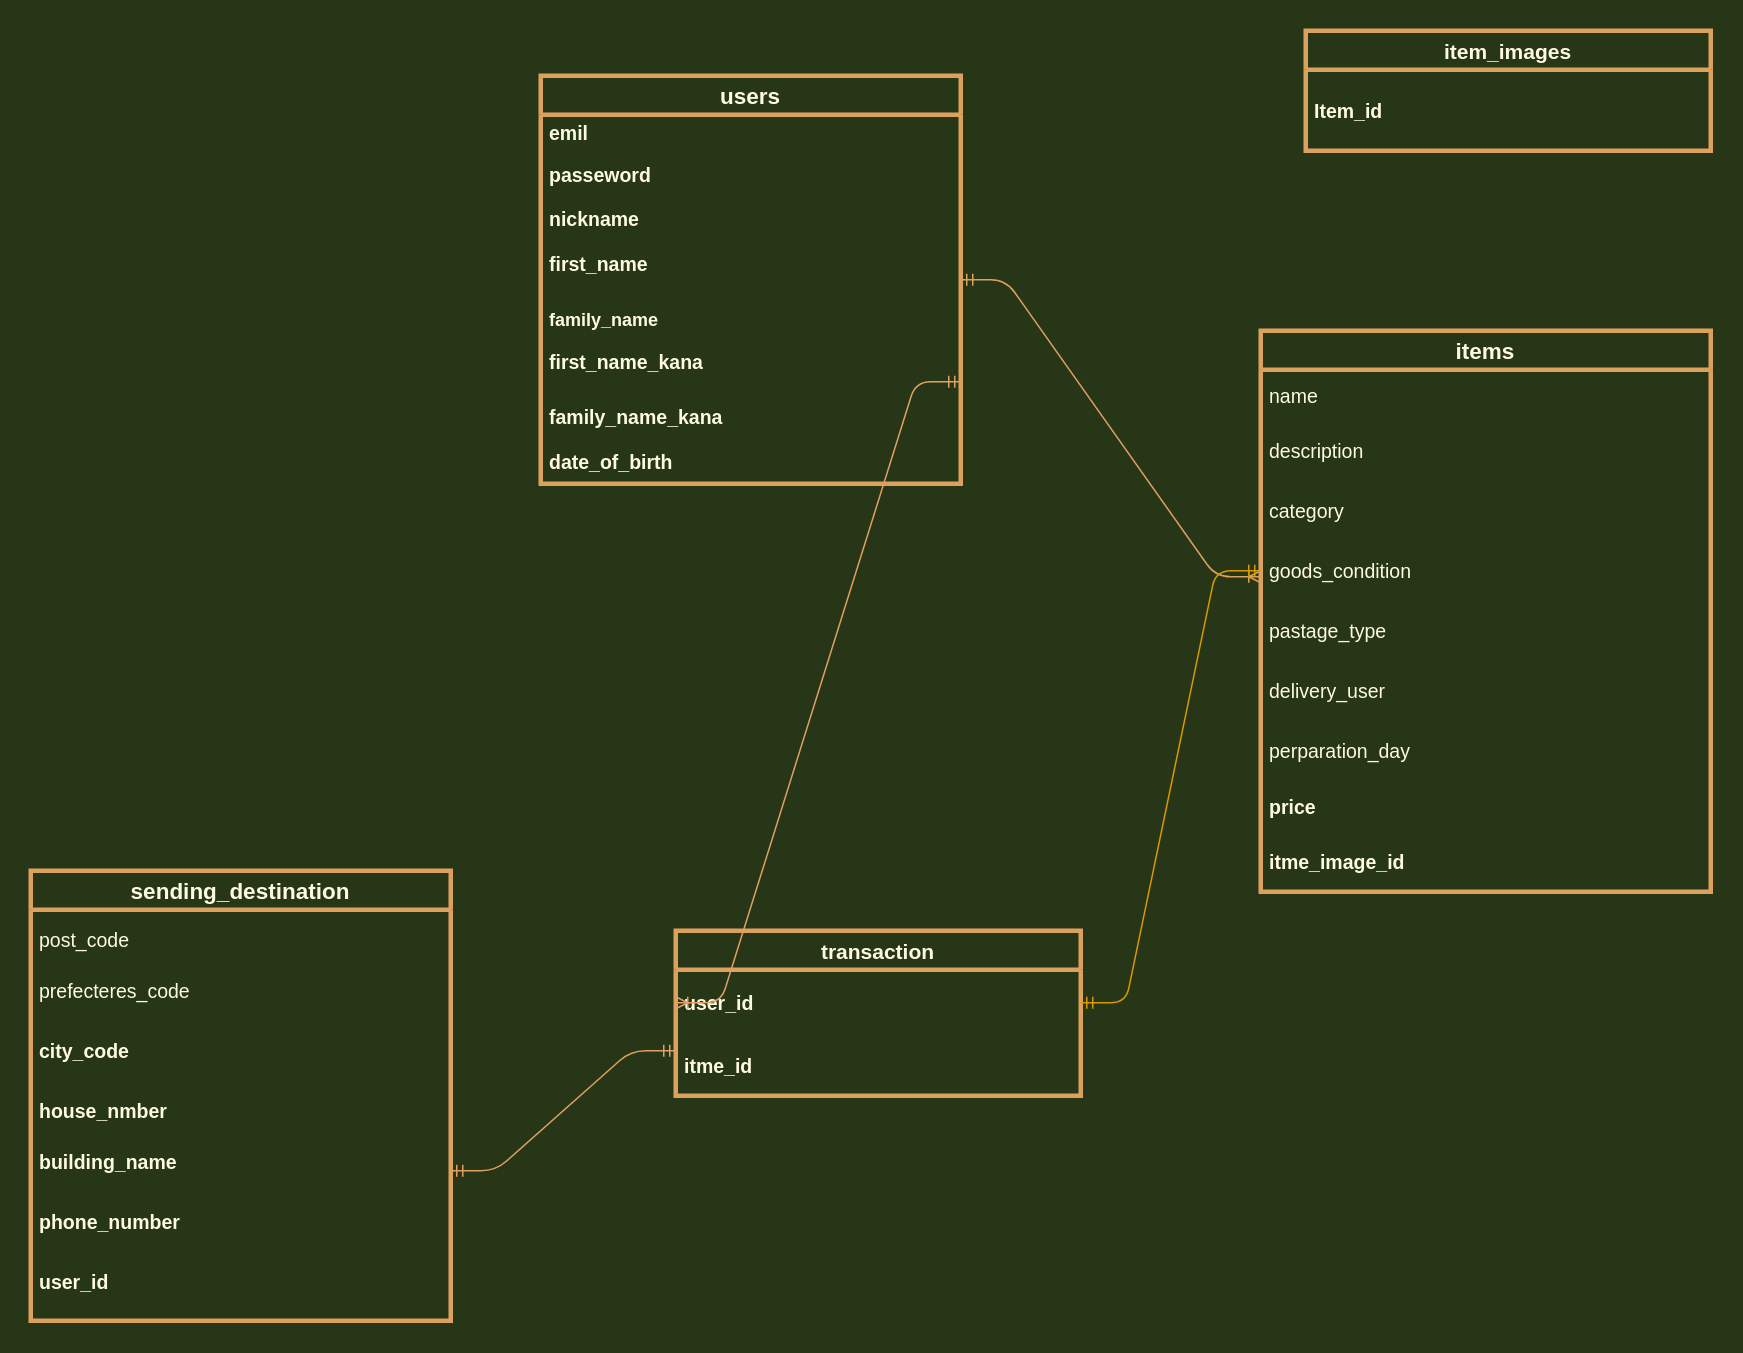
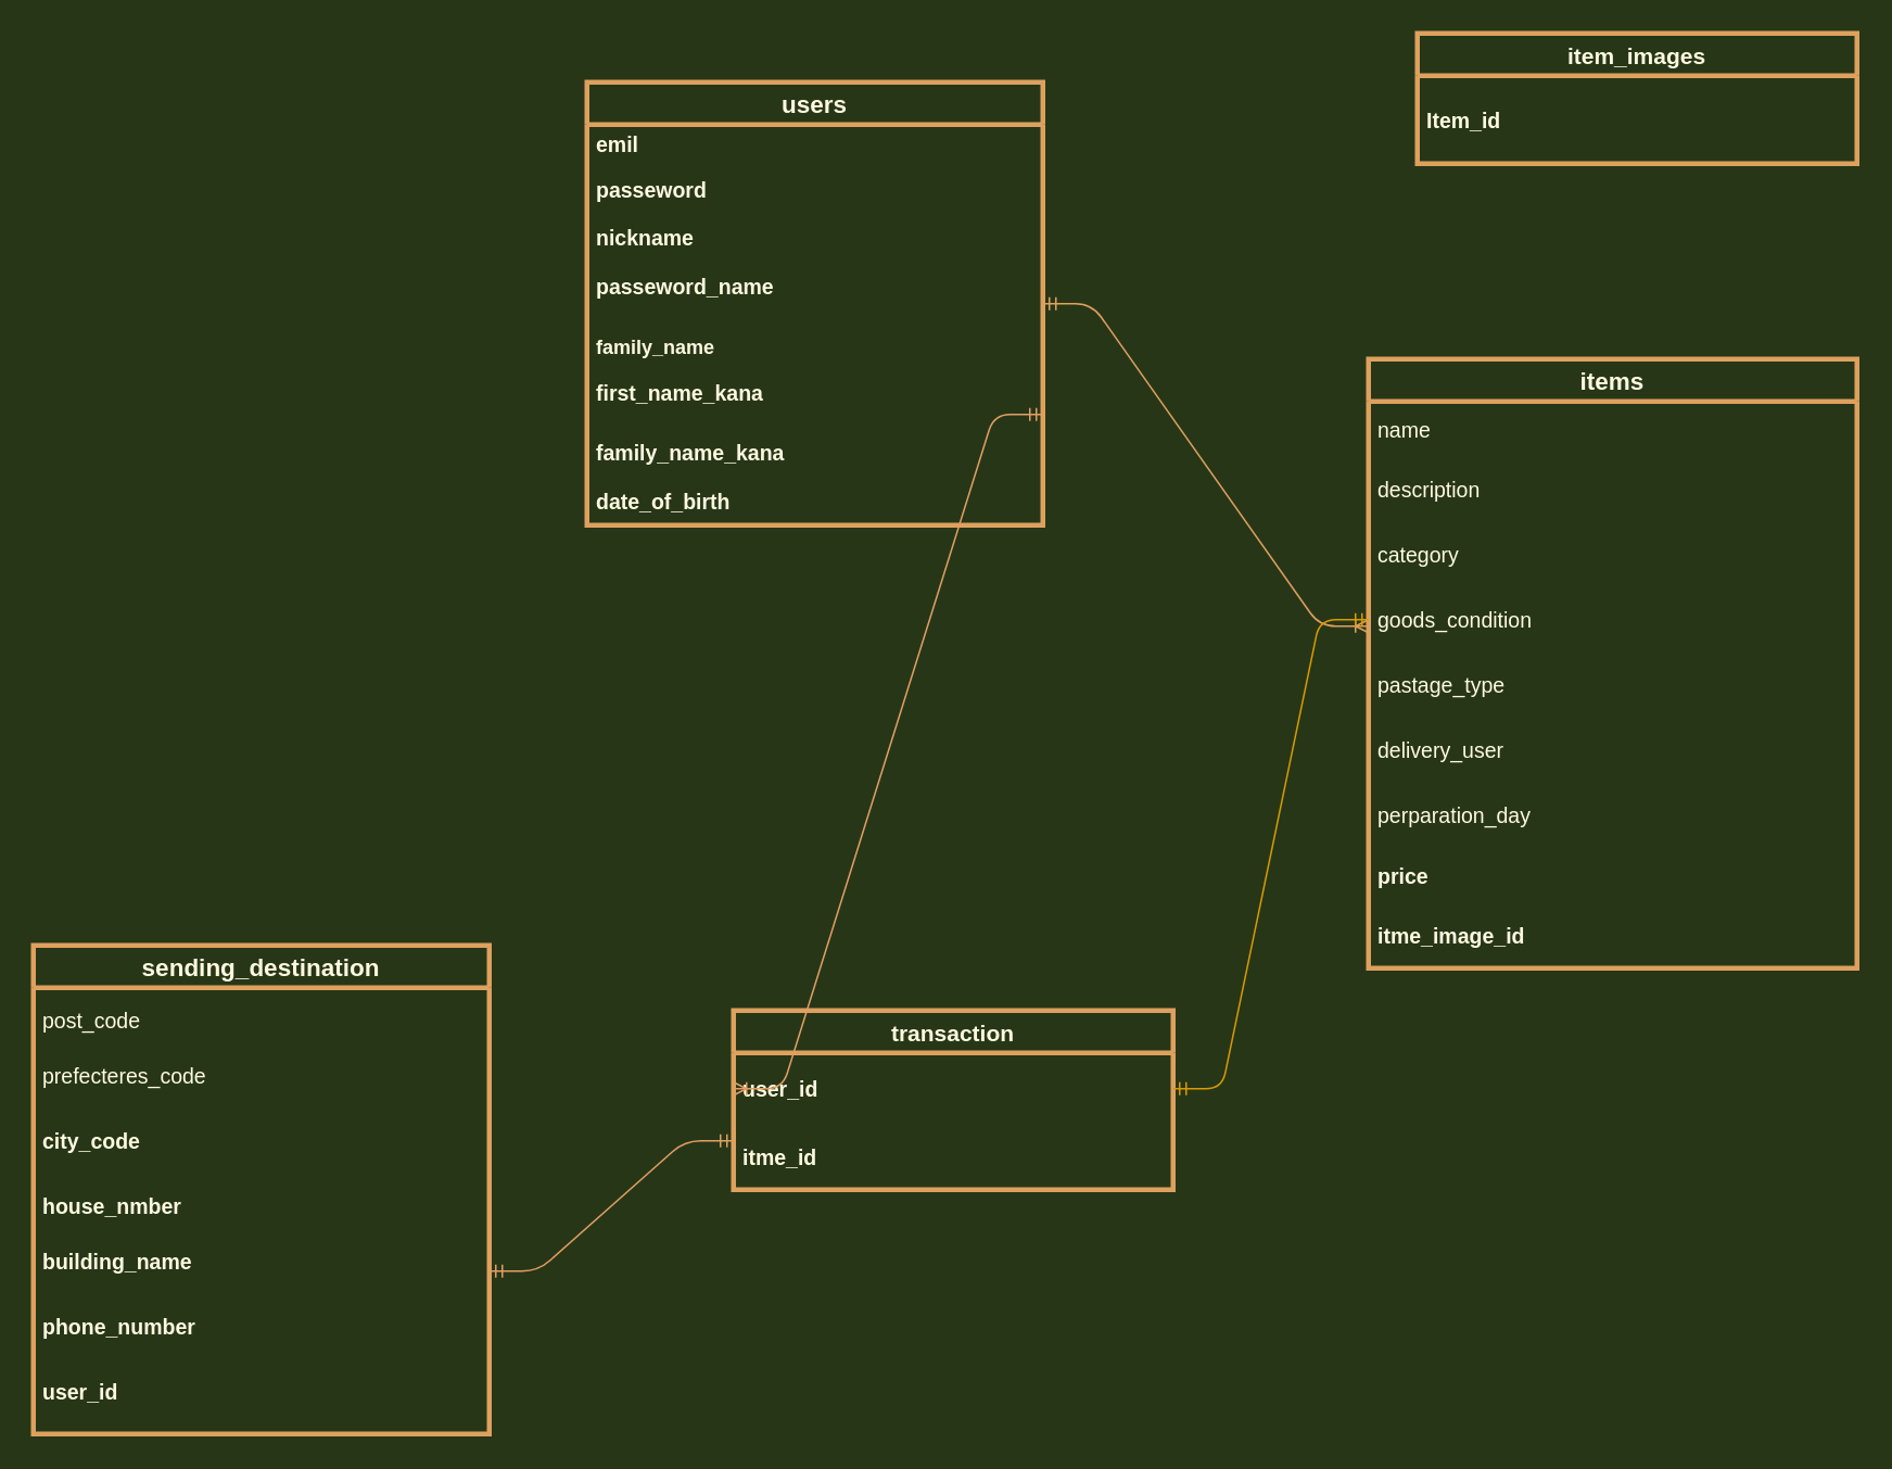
  <mxCell id="0" />
  <mxCell id="1" parent="0" />
  <mxCell id="2" value="items" style="swimlane;fontStyle=1;childLayout=stackLayout;horizontal=1;startSize=26;fillColor=none;horizontalStack=0;resizeParent=1;resizeParentMax=0;resizeLast=0;collapsible=1;marginBottom=0;strokeColor=#DDA15E;fontFamily=Helvetica;fontSize=15;strokeWidth=3;arcSize=15;fontColor=#FEFAE0;" parent="1" vertex="1"><mxGeometry x="840" y="220" width="300" height="374" as="geometry" /></mxCell>
  <mxCell id="3" value="name" style="text;strokeColor=none;fillColor=none;align=left;verticalAlign=middle;spacingLeft=4;spacingRight=4;overflow=hidden;rotatable=0;points=[[0,0.5],[1,0.5]];portConstraint=eastwest;fontStyle=0;strokeWidth=3;arcSize=15;fontSize=13;fontColor=#FEFAE0;" parent="2" vertex="1"><mxGeometry y="26" width="300" height="34" as="geometry" /></mxCell>
  <mxCell id="4" value="description" style="text;strokeColor=none;fillColor=none;align=left;verticalAlign=middle;spacingLeft=4;spacingRight=4;overflow=hidden;rotatable=0;points=[[0,0.5],[1,0.5]];portConstraint=eastwest;strokeWidth=3;arcSize=15;fontSize=13;fontColor=#FEFAE0;" parent="2" vertex="1"><mxGeometry y="60" width="300" height="40" as="geometry" /></mxCell>
  <mxCell id="5" value="category" style="text;strokeColor=none;fillColor=none;align=left;verticalAlign=middle;spacingLeft=4;spacingRight=4;overflow=hidden;rotatable=0;points=[[0,0.5],[1,0.5]];portConstraint=eastwest;strokeWidth=3;arcSize=15;fontSize=13;fontColor=#FEFAE0;" parent="2" vertex="1"><mxGeometry y="100" width="300" height="40" as="geometry" /></mxCell>
  <mxCell id="6" value="goods_condition" style="text;strokeColor=none;fillColor=none;align=left;verticalAlign=middle;spacingLeft=4;spacingRight=4;overflow=hidden;rotatable=0;points=[[0,0.5],[1,0.5]];portConstraint=eastwest;strokeWidth=3;arcSize=15;fontSize=13;fontColor=#FEFAE0;" parent="2" vertex="1"><mxGeometry y="140" width="300" height="40" as="geometry" /></mxCell>
  <mxCell id="7" value="pastage_type" style="text;strokeColor=none;fillColor=none;align=left;verticalAlign=middle;spacingLeft=4;spacingRight=4;overflow=hidden;rotatable=0;points=[[0,0.5],[1,0.5]];portConstraint=eastwest;strokeWidth=3;arcSize=15;fontSize=13;fontColor=#FEFAE0;" parent="2" vertex="1"><mxGeometry y="180" width="300" height="40" as="geometry" /></mxCell>
  <mxCell id="8" value="delivery_user" style="text;strokeColor=none;fillColor=none;align=left;verticalAlign=middle;spacingLeft=4;spacingRight=4;overflow=hidden;rotatable=0;points=[[0,0.5],[1,0.5]];portConstraint=eastwest;strokeWidth=3;arcSize=15;fontSize=13;fontColor=#FEFAE0;" parent="2" vertex="1"><mxGeometry y="220" width="300" height="40" as="geometry" /></mxCell>
  <mxCell id="9" value="perparation_day" style="text;strokeColor=none;fillColor=none;align=left;verticalAlign=middle;spacingLeft=4;spacingRight=4;overflow=hidden;rotatable=0;points=[[0,0.5],[1,0.5]];portConstraint=eastwest;strokeWidth=3;arcSize=15;fontSize=13;fontColor=#FEFAE0;" parent="2" vertex="1"><mxGeometry y="260" width="300" height="40" as="geometry" /></mxCell>
  <mxCell id="10" value="price" style="text;strokeColor=none;fillColor=none;align=left;verticalAlign=middle;spacingLeft=4;spacingRight=4;overflow=hidden;rotatable=0;points=[[0,0.5],[1,0.5]];portConstraint=eastwest;strokeWidth=3;fontStyle=1;arcSize=15;fontSize=13;fontColor=#FEFAE0;" parent="2" vertex="1"><mxGeometry y="300" width="300" height="34" as="geometry" /></mxCell>
  <mxCell id="11" value="itme_image_id" style="text;strokeColor=none;fillColor=none;align=left;verticalAlign=middle;spacingLeft=4;spacingRight=4;overflow=hidden;rotatable=0;points=[[0,0.5],[1,0.5]];portConstraint=eastwest;strokeWidth=3;fontStyle=1;arcSize=15;fontSize=13;fontColor=#FEFAE0;" parent="2" vertex="1"><mxGeometry y="334" width="300" height="40" as="geometry" /></mxCell>
  <mxCell id="12" value="item_images" style="swimlane;fontStyle=1;childLayout=stackLayout;horizontal=1;startSize=26;fillColor=none;horizontalStack=0;resizeParent=1;resizeParentMax=0;resizeLast=0;collapsible=1;marginBottom=0;strokeWidth=3;fontSize=14;arcSize=15;strokeColor=#DDA15E;fontColor=#FEFAE0;" parent="1" vertex="1"><mxGeometry x="870" y="20" width="270" height="80" as="geometry" /></mxCell>
  <mxCell id="13" value="Item_id" style="text;strokeColor=none;fillColor=none;align=left;verticalAlign=middle;spacingLeft=4;spacingRight=4;overflow=hidden;rotatable=0;points=[[0,0.5],[1,0.5]];portConstraint=eastwest;arcSize=15;fontSize=13;fontStyle=1;fontColor=#FEFAE0;" parent="12" vertex="1"><mxGeometry y="26" width="270" height="54" as="geometry" /></mxCell>
  <mxCell id="14" value="" style="edgeStyle=entityRelationEdgeStyle;fontSize=12;html=1;endArrow=ERoneToMany;startArrow=ERmandOne;strokeColor=#DDA15E;fillColor=#BC6C25;exitX=1;exitY=0.5;exitDx=0;exitDy=0;" parent="1" source="15" edge="1"><mxGeometry width="100" height="100" relative="1" as="geometry"><mxPoint x="660" y="400" as="sourcePoint" /><mxPoint x="840" y="384" as="targetPoint" /></mxGeometry></mxCell>
  <mxCell id="15" value="users" style="swimlane;fontStyle=1;childLayout=stackLayout;horizontal=1;startSize=26;fillColor=none;horizontalStack=0;resizeParent=1;resizeParentMax=0;resizeLast=0;collapsible=1;marginBottom=0;strokeColor=#DDA15E;fontFamily=Helvetica;fontSize=15;strokeWidth=3;arcSize=15;fontColor=#FEFAE0;" parent="1" vertex="1"><mxGeometry x="360" y="50" width="280" height="272" as="geometry" /></mxCell>
  <mxCell id="16" value="emil" style="text;strokeColor=none;fillColor=none;align=left;verticalAlign=middle;spacingLeft=4;spacingRight=4;overflow=hidden;rotatable=0;points=[[0,0.5],[1,0.5]];portConstraint=eastwest;strokeWidth=3;fontStyle=1;arcSize=15;fontSize=13;fontColor=#FEFAE0;" parent="15" vertex="1"><mxGeometry y="26" width="280" height="24" as="geometry" /></mxCell>
  <mxCell id="17" value="passeword" style="text;strokeColor=none;fillColor=none;align=left;verticalAlign=middle;spacingLeft=4;spacingRight=4;overflow=hidden;rotatable=0;points=[[0,0.5],[1,0.5]];portConstraint=eastwest;strokeWidth=3;fontStyle=1;arcSize=15;fontSize=13;fontColor=#FEFAE0;" parent="15" vertex="1"><mxGeometry y="50" width="280" height="32" as="geometry" /></mxCell>
  <mxCell id="18" value="nickname" style="text;strokeColor=none;fillColor=none;align=left;verticalAlign=middle;spacingLeft=4;spacingRight=4;overflow=hidden;rotatable=0;points=[[0,0.5],[1,0.5]];portConstraint=eastwest;strokeWidth=3;fontStyle=1;arcSize=15;fontSize=13;fontColor=#FEFAE0;" parent="15" vertex="1"><mxGeometry y="82" width="280" height="26" as="geometry" /></mxCell>
  <mxCell id="19" style="edgeStyle=orthogonalEdgeStyle;rounded=0;orthogonalLoop=1;jettySize=auto;html=1;exitX=1;exitY=0.5;exitDx=0;exitDy=0;fontSize=14;strokeWidth=3;arcSize=15;labelBackgroundColor=#283618;strokeColor=#DDA15E;fontColor=#FEFAE0;" parent="15" source="18" target="18" edge="1"><mxGeometry relative="1" as="geometry" /></mxCell>
- <mxCell id="20" value="first_name" style="text;strokeColor=none;fillColor=none;align=left;verticalAlign=middle;spacingLeft=4;spacingRight=4;overflow=hidden;rotatable=0;points=[[0,0.5],[1,0.5]];portConstraint=eastwest;fontStyle=1;fontSize=13;strokeWidth=3;arcSize=15;fontColor=#FEFAE0;" parent="15" vertex="1"><mxGeometry y="108" width="280" height="34" as="geometry" /></mxCell>
+ <mxCell id="20" value="passeword_name" style="text;strokeColor=none;fillColor=none;align=left;verticalAlign=middle;spacingLeft=4;spacingRight=4;overflow=hidden;rotatable=0;points=[[0,0.5],[1,0.5]];portConstraint=eastwest;fontStyle=1;fontSize=13;strokeWidth=3;arcSize=15;fontColor=#FEFAE0;" parent="15" vertex="1"><mxGeometry y="108" width="280" height="34" as="geometry" /></mxCell>
  <mxCell id="21" value="family_name" style="text;strokeColor=none;fillColor=none;align=left;verticalAlign=middle;spacingLeft=4;spacingRight=4;overflow=hidden;rotatable=0;points=[[0,0.5],[1,0.5]];portConstraint=eastwest;strokeWidth=3;fontStyle=1;arcSize=15;fontColor=#FEFAE0;" parent="15" vertex="1"><mxGeometry y="142" width="280" height="40" as="geometry" /></mxCell>
  <mxCell id="22" value="first_name_kana&#10;" style="text;strokeColor=none;fillColor=none;align=left;verticalAlign=middle;spacingLeft=4;spacingRight=4;overflow=hidden;rotatable=0;points=[[0,0.5],[1,0.5]];portConstraint=eastwest;strokeWidth=3;fontStyle=1;arcSize=15;fontSize=13;fontColor=#FEFAE0;" parent="15" vertex="1"><mxGeometry y="182" width="280" height="30" as="geometry" /></mxCell>
  <mxCell id="23" value="family_name_kana" style="text;strokeColor=none;fillColor=none;align=left;verticalAlign=middle;spacingLeft=4;spacingRight=4;overflow=hidden;rotatable=0;points=[[0,0.5],[1,0.5]];portConstraint=eastwest;strokeWidth=3;fontStyle=1;arcSize=15;fontSize=13;fontColor=#FEFAE0;" parent="15" vertex="1"><mxGeometry y="212" width="280" height="30" as="geometry" /></mxCell>
  <mxCell id="24" value="date_of_birth" style="text;strokeColor=none;fillColor=none;align=left;verticalAlign=middle;spacingLeft=4;spacingRight=4;overflow=hidden;rotatable=0;points=[[0,0.5],[1,0.5]];portConstraint=eastwest;strokeWidth=3;fontStyle=1;arcSize=15;fontSize=13;fontColor=#FEFAE0;" parent="15" vertex="1"><mxGeometry y="242" width="280" height="30" as="geometry" /></mxCell>
  <mxCell id="25" value="sending_destination" style="swimlane;fontStyle=1;childLayout=stackLayout;horizontal=1;startSize=26;fillColor=none;horizontalStack=0;resizeParent=1;resizeParentMax=0;resizeLast=0;collapsible=1;marginBottom=0;strokeWidth=3;fontSize=15;arcSize=15;strokeColor=#DDA15E;fontColor=#FEFAE0;" parent="1" vertex="1"><mxGeometry x="20" y="580" width="280" height="300" as="geometry" /></mxCell>
  <mxCell id="26" value="post_code" style="text;strokeColor=none;fillColor=none;align=left;verticalAlign=middle;spacingLeft=4;spacingRight=4;overflow=hidden;rotatable=0;points=[[0,0.5],[1,0.5]];portConstraint=eastwest;arcSize=15;fontSize=13;fontColor=#FEFAE0;" parent="25" vertex="1"><mxGeometry y="26" width="280" height="40" as="geometry" /></mxCell>
  <mxCell id="27" value="prefecteres_code" style="text;strokeColor=none;fillColor=none;align=left;verticalAlign=top;spacingLeft=4;spacingRight=4;overflow=hidden;rotatable=0;points=[[0,0.5],[1,0.5]];portConstraint=eastwest;arcSize=15;fontSize=13;fontColor=#FEFAE0;" parent="25" vertex="1"><mxGeometry y="66" width="280" height="40" as="geometry" /></mxCell>
  <mxCell id="28" value="city_code" style="text;strokeColor=none;fillColor=none;align=left;verticalAlign=top;spacingLeft=4;spacingRight=4;overflow=hidden;rotatable=0;points=[[0,0.5],[1,0.5]];portConstraint=eastwest;strokeWidth=3;fontStyle=1;arcSize=15;fontSize=13;fontColor=#FEFAE0;" parent="25" vertex="1"><mxGeometry y="106" width="280" height="40" as="geometry" /></mxCell>
  <mxCell id="29" value="house_nmber" style="text;strokeColor=none;fillColor=none;align=left;verticalAlign=top;spacingLeft=4;spacingRight=4;overflow=hidden;rotatable=0;points=[[0,0.5],[1,0.5]];portConstraint=eastwest;strokeWidth=3;fontStyle=1;fontSize=13;fontColor=#FEFAE0;" parent="25" vertex="1"><mxGeometry y="146" width="280" height="34" as="geometry" /></mxCell>
  <mxCell id="30" value="building_name" style="text;strokeColor=none;fillColor=none;align=left;verticalAlign=top;spacingLeft=4;spacingRight=4;overflow=hidden;rotatable=0;points=[[0,0.5],[1,0.5]];portConstraint=eastwest;strokeWidth=3;fontStyle=1;fontSize=13;fontColor=#FEFAE0;" parent="25" vertex="1"><mxGeometry y="180" width="280" height="40" as="geometry" /></mxCell>
  <mxCell id="31" value="phone_number" style="text;strokeColor=none;fillColor=none;align=left;verticalAlign=top;spacingLeft=4;spacingRight=4;overflow=hidden;rotatable=0;points=[[0,0.5],[1,0.5]];portConstraint=eastwest;strokeWidth=3;fontStyle=1;fontSize=13;fontColor=#FEFAE0;" parent="25" vertex="1"><mxGeometry y="220" width="280" height="40" as="geometry" /></mxCell>
  <mxCell id="32" value="user_id" style="text;strokeColor=none;fillColor=none;align=left;verticalAlign=top;spacingLeft=4;spacingRight=4;overflow=hidden;rotatable=0;points=[[0,0.5],[1,0.5]];portConstraint=eastwest;strokeWidth=3;fontStyle=1;fontSize=13;fontColor=#FEFAE0;" parent="25" vertex="1"><mxGeometry y="260" width="280" height="40" as="geometry" /></mxCell>
  <mxCell id="33" value="transaction" style="swimlane;fontStyle=1;childLayout=stackLayout;horizontal=1;startSize=26;fillColor=none;horizontalStack=0;resizeParent=1;resizeParentMax=0;resizeLast=0;collapsible=1;marginBottom=0;strokeWidth=3;fontSize=14;arcSize=15;strokeColor=#DDA15E;fontColor=#FEFAE0;" parent="1" vertex="1"><mxGeometry x="450" y="620" width="270" height="110" as="geometry" /></mxCell>
  <mxCell id="34" value="user_id" style="text;strokeColor=none;fillColor=none;align=left;verticalAlign=middle;spacingLeft=4;spacingRight=4;overflow=hidden;rotatable=0;points=[[0,0.5],[1,0.5]];portConstraint=eastwest;arcSize=15;fontSize=13;fontStyle=1;fontColor=#FEFAE0;" parent="33" vertex="1"><mxGeometry y="26" width="270" height="44" as="geometry" /></mxCell>
  <mxCell id="35" value="itme_id" style="text;strokeColor=none;fillColor=none;align=left;verticalAlign=middle;spacingLeft=4;spacingRight=4;overflow=hidden;rotatable=0;points=[[0,0.5],[1,0.5]];portConstraint=eastwest;strokeWidth=3;fontStyle=1;arcSize=15;fontSize=13;fontColor=#FEFAE0;" parent="33" vertex="1"><mxGeometry y="70" width="270" height="40" as="geometry" /></mxCell>
  <mxCell id="36" value="" style="edgeStyle=entityRelationEdgeStyle;fontSize=12;html=1;endArrow=ERmandOne;startArrow=ERmandOne;exitX=1;exitY=0.5;exitDx=0;exitDy=0;entryX=0;entryY=0.5;entryDx=0;entryDy=0;fillColor=#ffcd28;strokeColor=#d79b00;gradientColor=#ffa500;" parent="1" source="34" target="6" edge="1"><mxGeometry width="100" height="100" relative="1" as="geometry"><mxPoint x="750" y="490" as="sourcePoint" /><mxPoint x="850" y="390" as="targetPoint" /></mxGeometry></mxCell>
  <mxCell id="37" value="" style="edgeStyle=entityRelationEdgeStyle;fontSize=12;html=1;endArrow=ERmandOne;startArrow=ERmandOne;strokeColor=#E09F63;exitX=1;exitY=0.5;exitDx=0;exitDy=0;" parent="1" source="30" edge="1"><mxGeometry width="100" height="100" relative="1" as="geometry"><mxPoint x="640" y="370" as="sourcePoint" /><mxPoint x="450" y="700" as="targetPoint" /></mxGeometry></mxCell>
  <mxCell id="38" value="" style="edgeStyle=entityRelationEdgeStyle;fontSize=12;html=1;endArrow=ERoneToMany;startArrow=ERmandOne;strokeColor=#E09F63;exitX=1;exitY=0.75;exitDx=0;exitDy=0;entryX=0;entryY=0.5;entryDx=0;entryDy=0;" parent="1" source="15" target="34" edge="1"><mxGeometry width="100" height="100" relative="1" as="geometry"><mxPoint x="543.333" y="450" as="sourcePoint" /><mxPoint x="440" y="671.389" as="targetPoint" /></mxGeometry></mxCell>
